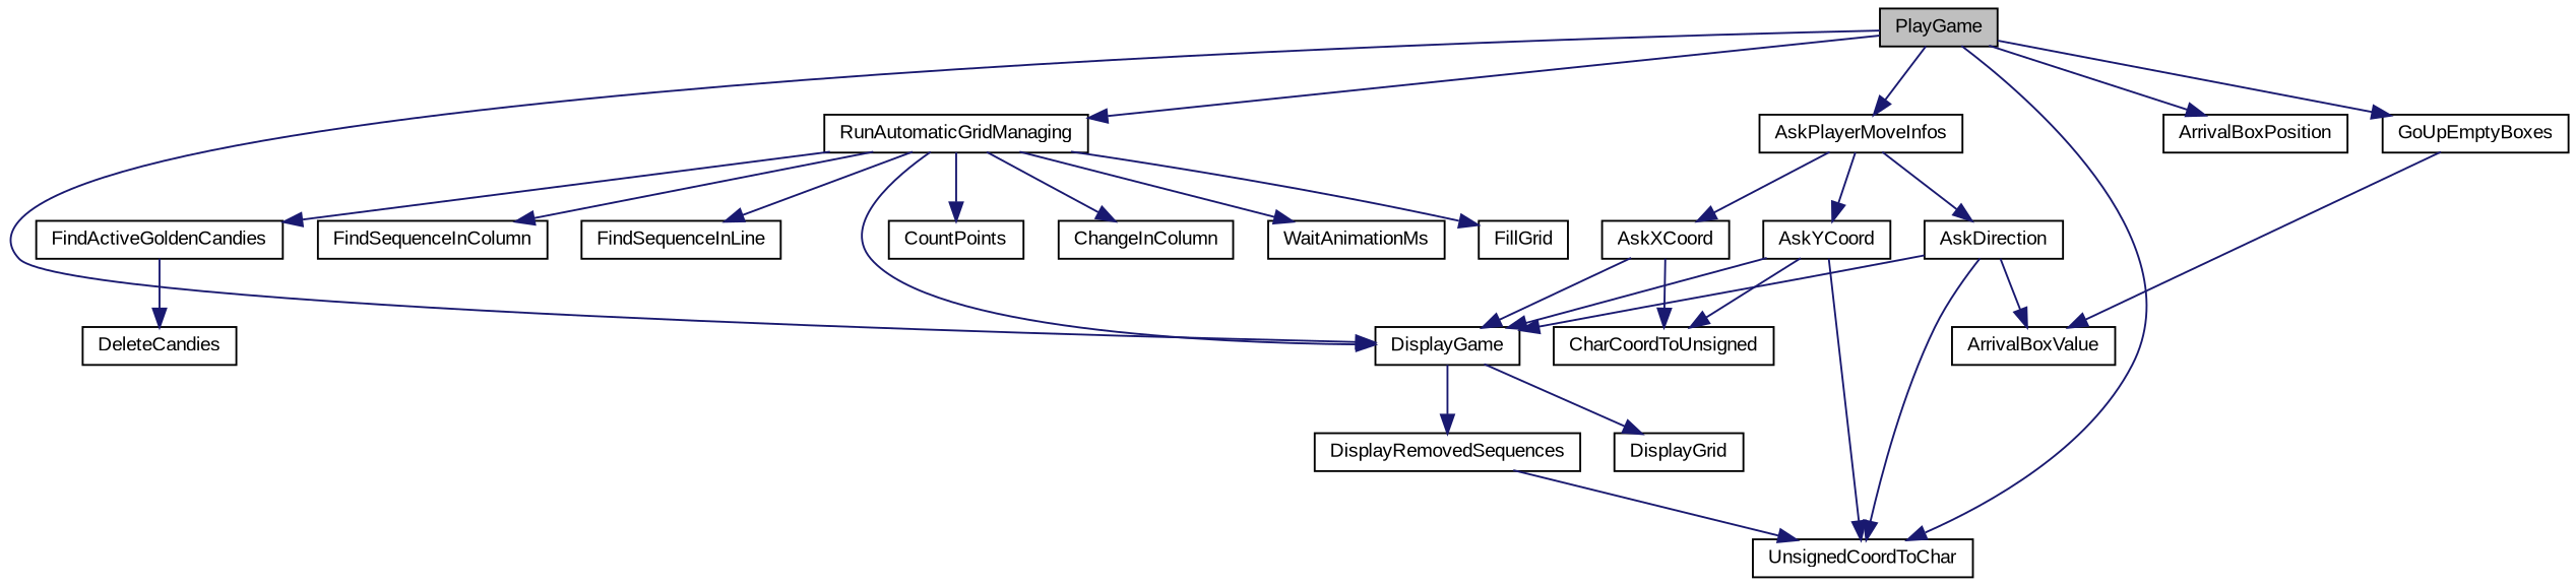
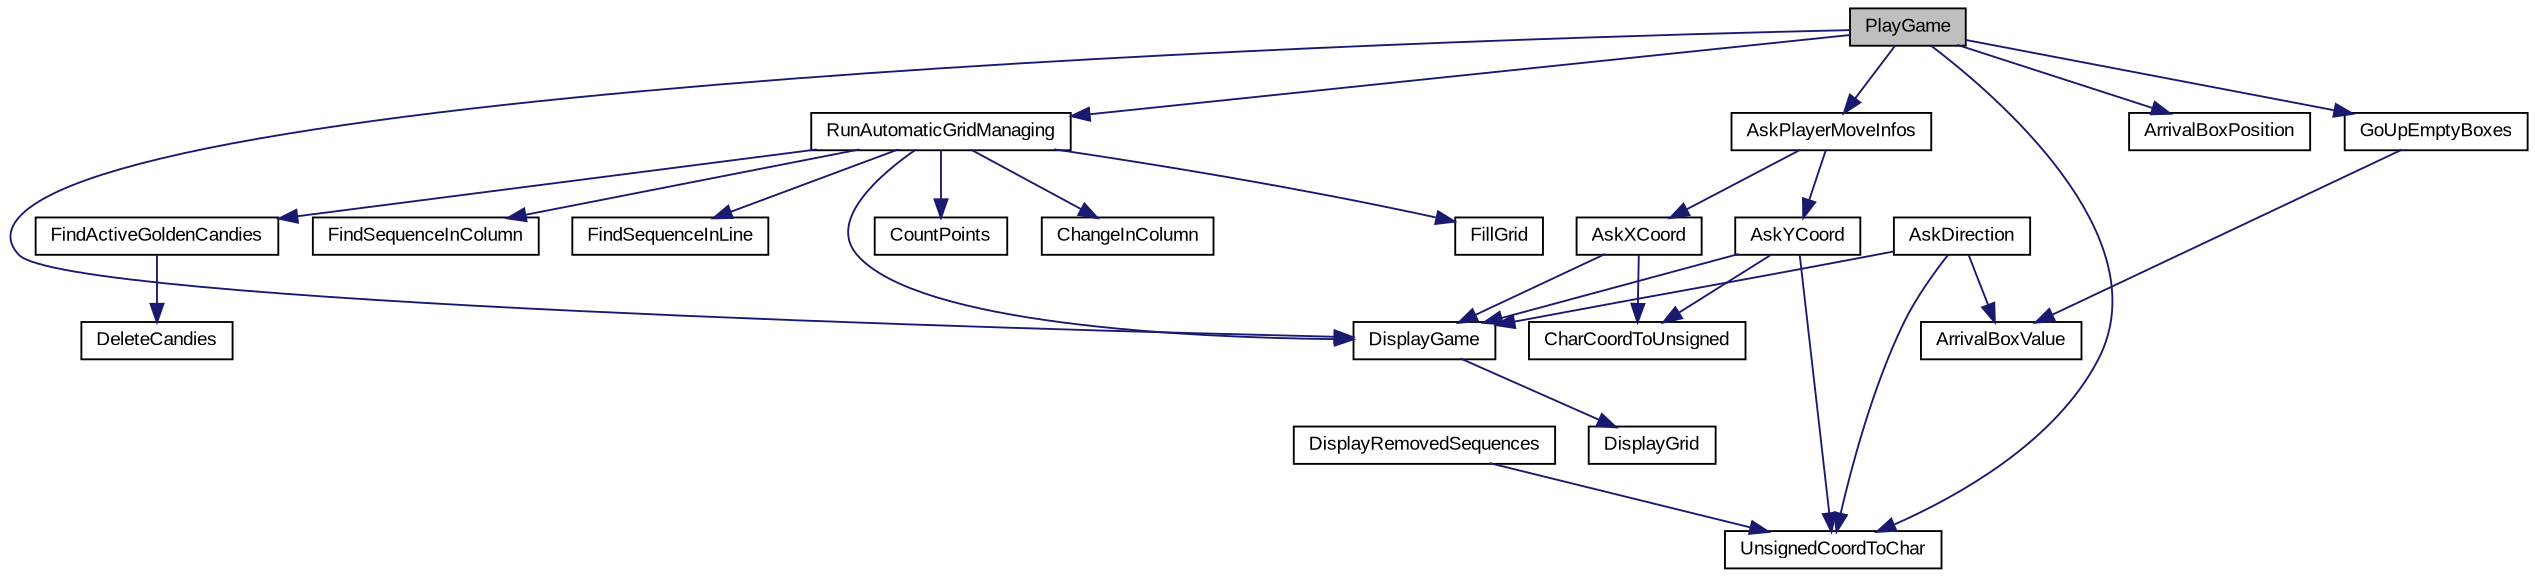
  digraph {
    fontname="Liberation Sans"
    rankdir=TB
    node [color=black fillcolor=white fontname="Liberation Sans" fontsize=10 shape=record style=filled]
    edge [color=midnightblue fontname="Liberation Sans" fontsize=10 labelfontname=Helvetica labelfontsize=10 style=solid]
    n1 [fillcolor=grey75 fontcolor=black height=0.2 label=PlayGame width=0.4]
    n2 [height=0.2 label=UnsignedCoordToChar width=0.4]
    n3 [height=0.2 label=DisplayGame width=0.4]
    n4 [height=0.2 label=RunAutomaticGridManaging width=0.4]
    n5 [height=0.2 label=AskPlayerMoveInfos width=0.4]
    n6 [height=0.2 label=ArrivalBoxPosition width=0.4]
    n7 [height=0.2 label=GoUpEmptyBoxes width=0.4]
    n8 [height=0.2 label=DisplayGrid width=0.4]
    n9 [height=0.2 label=DisplayRemovedSequences width=0.4]
    n10 [height=0.2 label=ChangeInColumn width=0.4]
-   n11 [height=0.2 label=WaitAnimationMs width=0.4]
    n12 [height=0.2 label=FillGrid width=0.4]
    n13 [height=0.2 label=FindSequenceInColumn width=0.4]
    n14 [height=0.2 label=FindSequenceInLine width=0.4]
    n15 [height=0.2 label=FindActiveGoldenCandies width=0.4]
    n16 [height=0.2 label=CountPoints width=0.4]
    n17 [height=0.2 label=AskXCoord width=0.4]
    n18 [height=0.2 label=AskYCoord width=0.4]
    n19 [height=0.2 label=AskDirection width=0.4]
    n20 [height=0.2 label=ArrivalBoxValue width=0.4]
    n21 [height=0.2 label=DeleteCandies width=0.4]
    n22 [height=0.2 label=CharCoordToUnsigned width=0.4]
    n1 -> n2
    n1 -> n3
    n1 -> n4
    n1 -> n5
    n1 -> n6
    n1 -> n7
    n3 -> n8
-   n3 -> n9
    n4 -> n3
    n4 -> n10
-   n4 -> n11
    n4 -> n12
    n4 -> n13
    n4 -> n14
    n4 -> n15
    n4 -> n16
    n5 -> n17
    n5 -> n18
-   n5 -> n19
    n7 -> n20
    n9 -> n2
    n15 -> n21
    n17 -> n3
    n17 -> n22
    n18 -> n2
    n18 -> n3
    n18 -> n22
    n19 -> n2
    n19 -> n3
    n19 -> n20
  }
